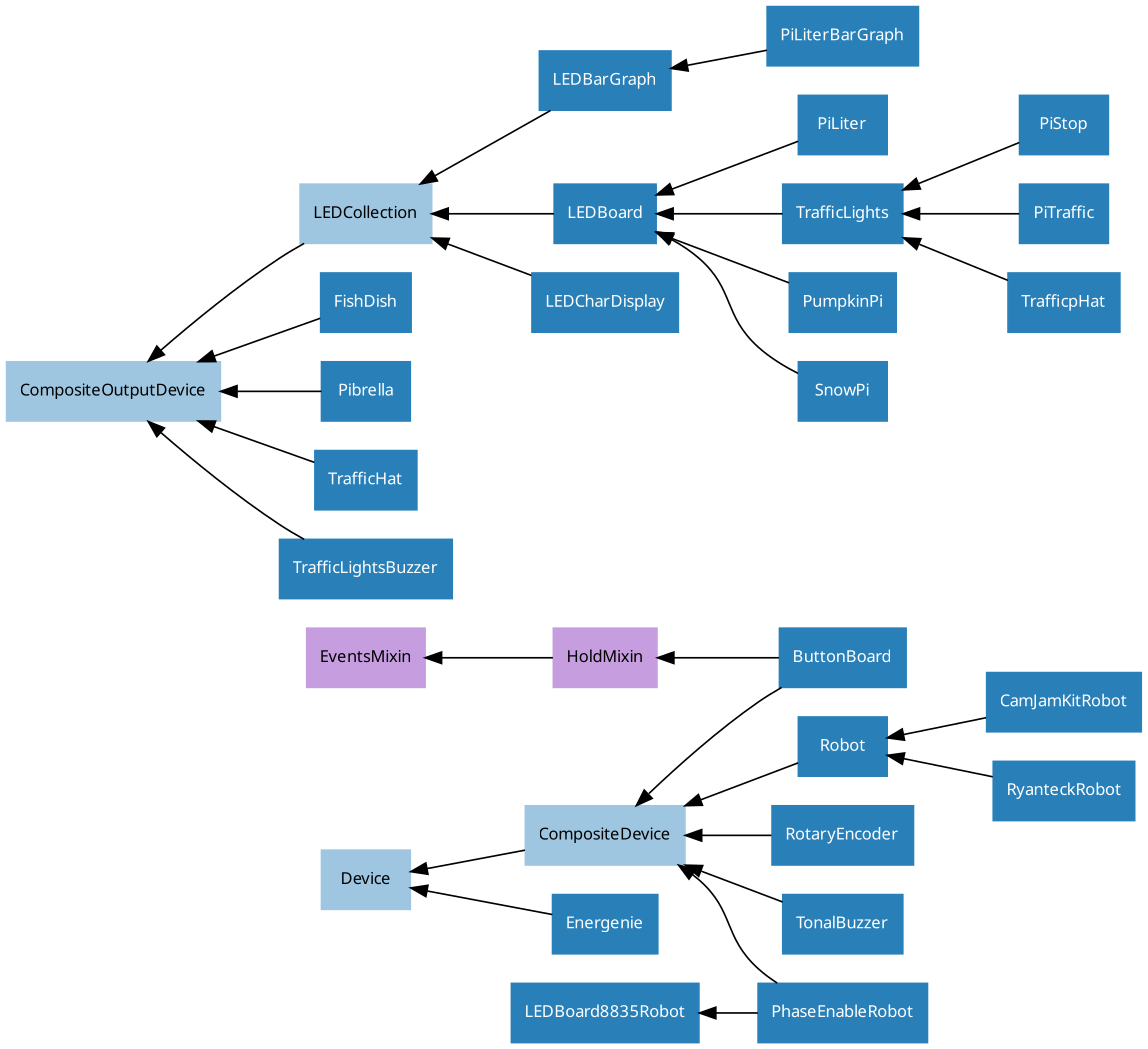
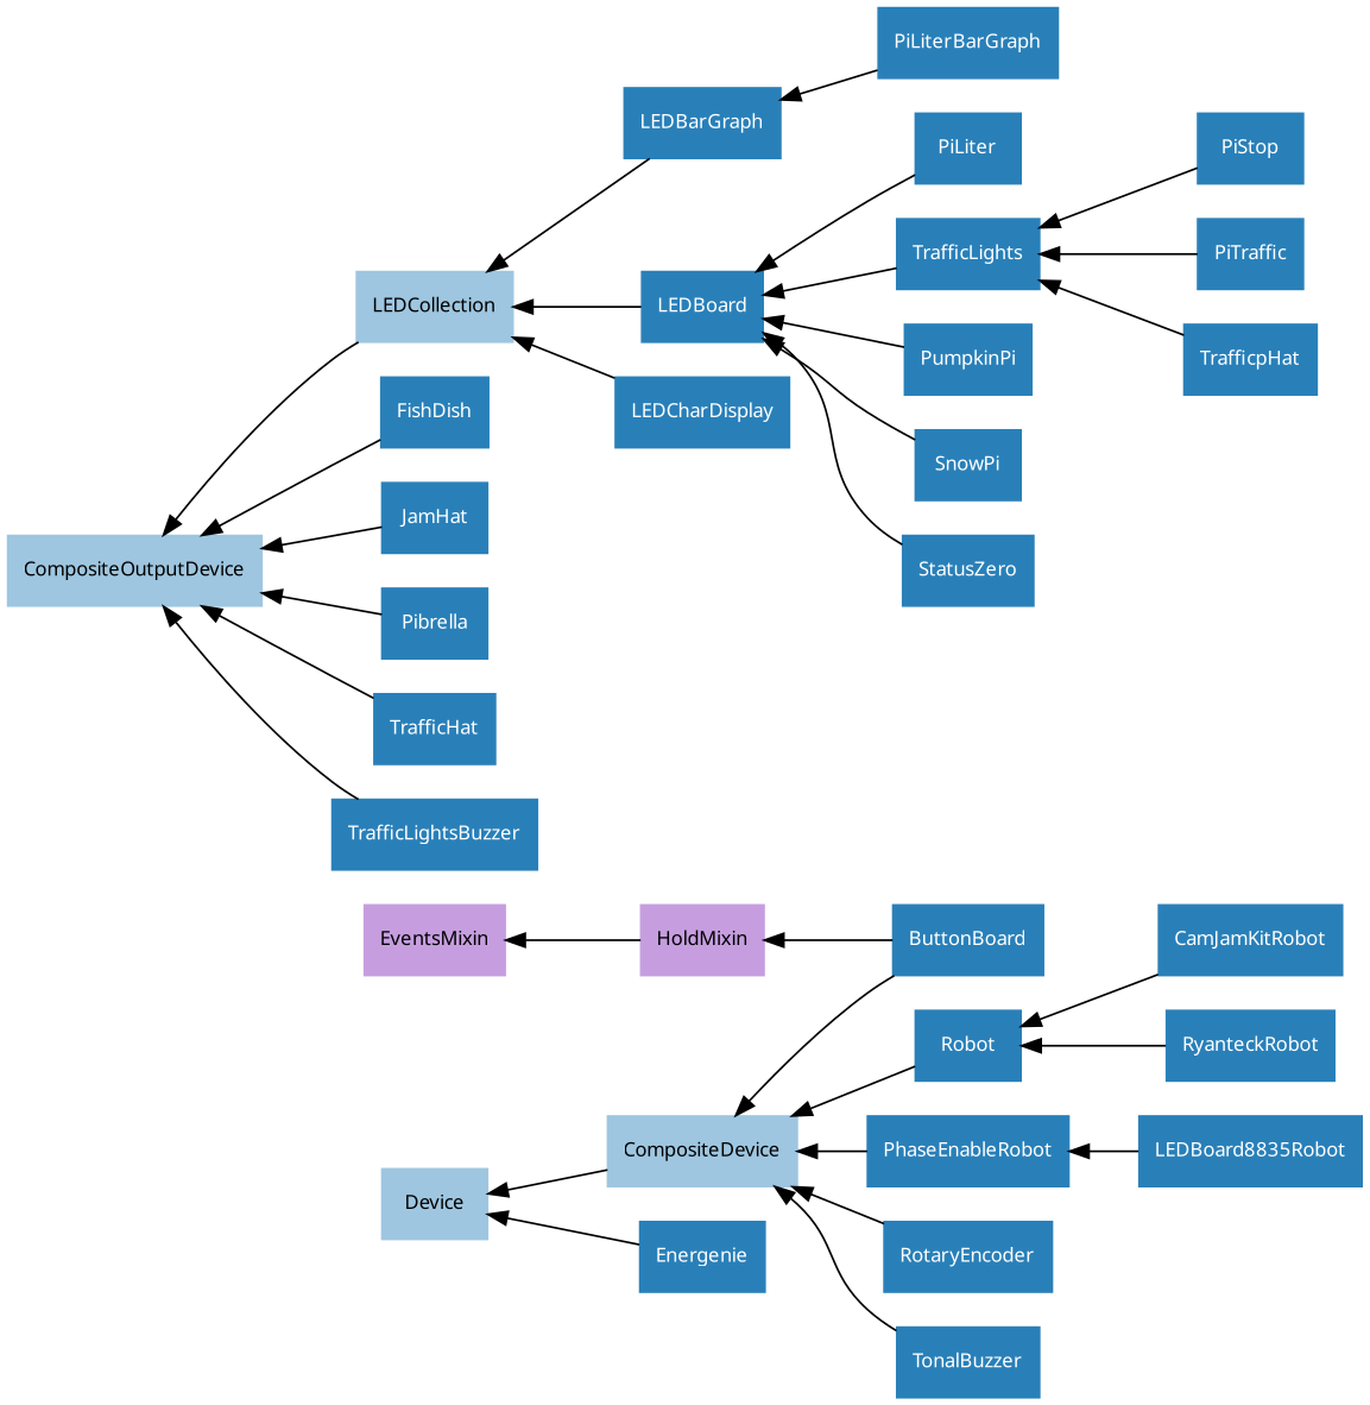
  digraph {
    rankdir=RL
    node [color="#2980b9" fontcolor="#ffffff" fontname=Sans fontsize=10 shape=rect style=filled]
    EventsMixin [color="#c69ee0" fontcolor="#000000"]
    HoldMixin [color="#c69ee0" fontcolor="#000000"]
    CompositeDevice [color="#9ec6e0" fontcolor="#000000"]
    Device [color="#9ec6e0" fontcolor="#000000"]
    CompositeOutputDevice [color="#9ec6e0" fontcolor="#000000"]
    LEDCollection [color="#9ec6e0" fontcolor="#000000"]
    ButtonBoard
    CamJamKitRobot
    Robot
    Energenie
    FishDish
+   JamHat
    LEDBarGraph
    LEDBoard
    LEDCharDisplay
    PhaseEnableRobot
    PiLiter
    PiLiterBarGraph
    PiStop
    TrafficLights
    PiTraffic
    Pibrella
    n23 [label=LEDBoard8835Robot]
    PumpkinPi
    RotaryEncoder
    RyanteckRobot
    SnowPi
+   StatusZero
    TonalBuzzer
    TrafficHat
    TrafficLightsBuzzer
    TrafficpHat
    HoldMixin -> EventsMixin
    CompositeDevice -> Device
    LEDCollection -> CompositeOutputDevice
    ButtonBoard -> HoldMixin
    ButtonBoard -> CompositeDevice
    CamJamKitRobot -> Robot
    Robot -> CompositeDevice
    Energenie -> Device
    FishDish -> CompositeOutputDevice
+   JamHat -> CompositeOutputDevice
    LEDBarGraph -> LEDCollection
    LEDBoard -> LEDCollection
    LEDCharDisplay -> LEDCollection
    PhaseEnableRobot -> CompositeDevice
    PiLiter -> LEDBoard
    PiLiterBarGraph -> LEDBarGraph
    PiStop -> TrafficLights
    TrafficLights -> LEDBoard
    PiTraffic -> TrafficLights
    Pibrella -> CompositeOutputDevice
-   PhaseEnableRobot -> n23
+   n23 -> PhaseEnableRobot
    PumpkinPi -> LEDBoard
    RotaryEncoder -> CompositeDevice
    RyanteckRobot -> Robot
    SnowPi -> LEDBoard
+   StatusZero -> LEDBoard
    TonalBuzzer -> CompositeDevice
    TrafficHat -> CompositeOutputDevice
    TrafficLightsBuzzer -> CompositeOutputDevice
    TrafficpHat -> TrafficLights
  }
